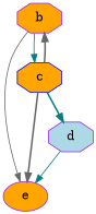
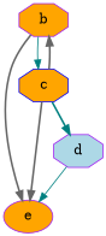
  digraph {
    node [color=purple fillcolor=orange shape=octagon style=filled]
    edge [color=gray40 style=solid]
    b
    e [shape=ellipse]
    c [color=blue]
    d [fillcolor=lightblue]
-   b -> e
+   b -> e [style=bold]
    b -> c [color=teal]
    c -> b [style=bold]
    c -> e [style=bold]
    c -> d [color=teal style=bold]
    d -> e [color=teal]
  }
